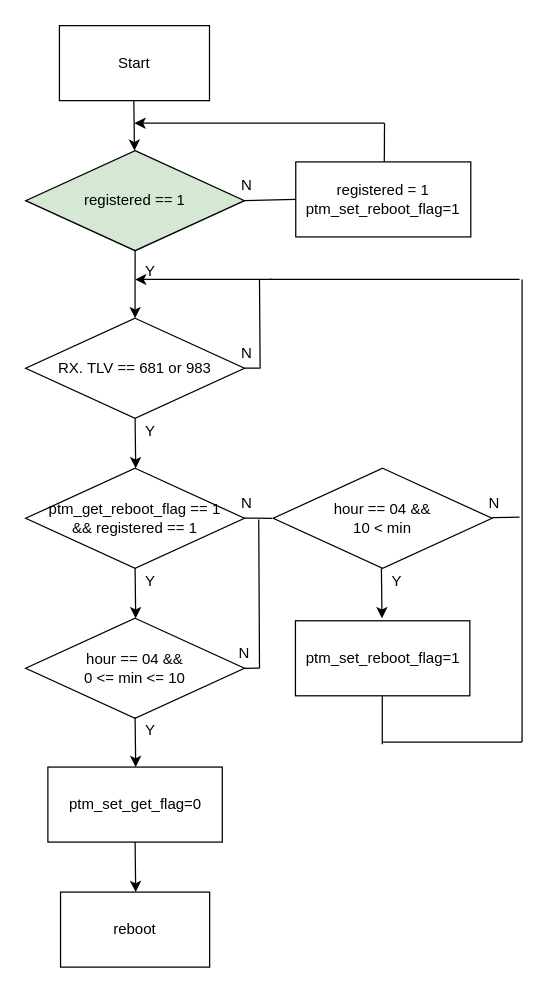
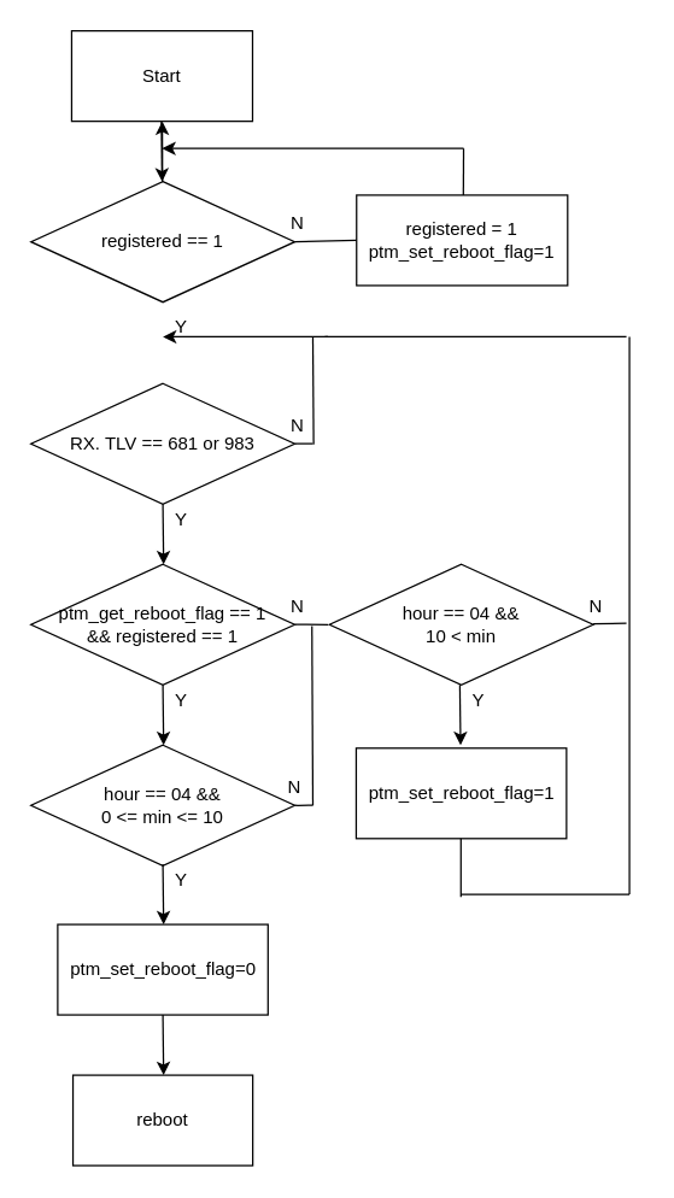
  <mxCell id="0" />
  <mxCell id="1" parent="0" />
  <mxCell id="2" value="Start" style="rounded=0;whiteSpace=wrap;html=1;" parent="1" vertex="1"><mxGeometry x="47" y="20" width="120" height="60" as="geometry" /></mxCell>
  <mxCell id="3" value="RX. TLV == 681 or 983" style="rhombus;whiteSpace=wrap;html=1;" parent="1" vertex="1"><mxGeometry x="20" y="254" width="175" height="80" as="geometry" /></mxCell>
  <mxCell id="4" value="" style="endArrow=none;html=1;rounded=0;" parent="1" edge="1"><mxGeometry width="50" height="50" relative="1" as="geometry"><mxPoint x="207.5" y="294.5" as="sourcePoint" /><mxPoint x="207" y="223" as="targetPoint" /></mxGeometry></mxCell>
  <mxCell id="5" value="" style="endArrow=classic;html=1;rounded=0;" parent="1" edge="1"><mxGeometry width="50" height="50" relative="1" as="geometry"><mxPoint x="217" y="223" as="sourcePoint" /><mxPoint x="107.5" y="223" as="targetPoint" /></mxGeometry></mxCell>
  <mxCell id="6" value="N" style="text;html=1;strokeColor=none;fillColor=none;align=center;verticalAlign=middle;whiteSpace=wrap;rounded=0;" parent="1" vertex="1"><mxGeometry x="167" y="267" width="60" height="30" as="geometry" /></mxCell>
  <mxCell id="7" value="Y" style="text;html=1;strokeColor=none;fillColor=none;align=center;verticalAlign=middle;whiteSpace=wrap;rounded=0;" parent="1" vertex="1"><mxGeometry x="90" y="330" width="60" height="30" as="geometry" /></mxCell>
  <mxCell id="8" value="ptm_get_reboot_flag == 1&lt;br&gt;&amp;amp;&amp;amp; registered == 1" style="rhombus;whiteSpace=wrap;html=1;" parent="1" vertex="1"><mxGeometry x="20" y="374" width="175" height="80" as="geometry" /></mxCell>
  <mxCell id="9" value="" style="endArrow=classic;html=1;rounded=0;" parent="1" edge="1"><mxGeometry width="50" height="50" relative="1" as="geometry"><mxPoint x="106.5" y="80" as="sourcePoint" /><mxPoint x="107" y="120" as="targetPoint" /></mxGeometry></mxCell>
  <mxCell id="10" value="registered = 1&lt;br&gt;ptm_set_reboot_flag=1" style="rounded=0;whiteSpace=wrap;html=1;" parent="1" vertex="1"><mxGeometry x="236" y="129" width="140" height="60" as="geometry" /></mxCell>
- <mxCell id="11" value="" style="endArrow=classic;html=1;rounded=0;exitX=0.5;exitY=1;exitDx=0;exitDy=0;entryX=0.5;entryY=0;entryDx=0;entryDy=0;" parent="1" source="37" target="3" edge="1"><mxGeometry width="50" height="50" relative="1" as="geometry"><mxPoint x="107.5" y="269" as="sourcePoint" /><mxPoint x="108" y="270" as="targetPoint" /></mxGeometry></mxCell>
+ <mxCell id="11" value="" style="endArrow=classic;html=1;rounded=0;exitX=0.5;exitY=1;exitDx=0;exitDy=0;" parent="1" source="37" target="2" edge="1"><mxGeometry width="50" height="50" relative="1" as="geometry"><mxPoint x="107.5" y="269" as="sourcePoint" /><mxPoint x="108" y="270" as="targetPoint" /></mxGeometry></mxCell>
  <mxCell id="12" value="" style="endArrow=classic;html=1;rounded=0;" parent="1" edge="1"><mxGeometry width="50" height="50" relative="1" as="geometry"><mxPoint x="107.5" y="334" as="sourcePoint" /><mxPoint x="108" y="374" as="targetPoint" /></mxGeometry></mxCell>
  <mxCell id="13" value="Y" style="text;html=1;strokeColor=none;fillColor=none;align=center;verticalAlign=middle;whiteSpace=wrap;rounded=0;" parent="1" vertex="1"><mxGeometry x="90" y="450" width="60" height="30" as="geometry" /></mxCell>
  <mxCell id="14" value="hour == 04 &amp;amp;&amp;amp;&lt;br&gt;0 &amp;lt;= min &amp;lt;= 10" style="rhombus;whiteSpace=wrap;html=1;" parent="1" vertex="1"><mxGeometry x="20" y="494" width="175" height="80" as="geometry" /></mxCell>
  <mxCell id="15" value="" style="endArrow=classic;html=1;rounded=0;" parent="1" edge="1"><mxGeometry width="50" height="50" relative="1" as="geometry"><mxPoint x="107.5" y="454" as="sourcePoint" /><mxPoint x="108" y="494" as="targetPoint" /></mxGeometry></mxCell>
- <mxCell id="16" value="ptm_set_get_flag=0" style="rounded=0;whiteSpace=wrap;html=1;" parent="1" vertex="1"><mxGeometry x="37.75" y="613" width="139.5" height="60" as="geometry" /></mxCell>
+ <mxCell id="16" value="ptm_set_reboot_flag=0" style="rounded=0;whiteSpace=wrap;html=1;" parent="1" vertex="1"><mxGeometry x="37.75" y="613" width="139.5" height="60" as="geometry" /></mxCell>
  <mxCell id="17" value="Y" style="text;html=1;strokeColor=none;fillColor=none;align=center;verticalAlign=middle;whiteSpace=wrap;rounded=0;" parent="1" vertex="1"><mxGeometry x="90" y="569" width="60" height="30" as="geometry" /></mxCell>
  <mxCell id="18" value="" style="endArrow=classic;html=1;rounded=0;" parent="1" edge="1"><mxGeometry width="50" height="50" relative="1" as="geometry"><mxPoint x="107.5" y="573" as="sourcePoint" /><mxPoint x="108" y="613" as="targetPoint" /></mxGeometry></mxCell>
  <mxCell id="19" value="reboot" style="rounded=0;whiteSpace=wrap;html=1;" parent="1" vertex="1"><mxGeometry x="47.88" y="713" width="119.25" height="60" as="geometry" /></mxCell>
  <mxCell id="20" value="" style="endArrow=classic;html=1;rounded=0;" parent="1" edge="1"><mxGeometry width="50" height="50" relative="1" as="geometry"><mxPoint x="107.5" y="673" as="sourcePoint" /><mxPoint x="108" y="713" as="targetPoint" /></mxGeometry></mxCell>
  <mxCell id="21" value="N" style="text;html=1;strokeColor=none;fillColor=none;align=center;verticalAlign=middle;whiteSpace=wrap;rounded=0;" parent="1" vertex="1"><mxGeometry x="167" y="387" width="60" height="30" as="geometry" /></mxCell>
  <mxCell id="22" value="hour == 04 &amp;amp;&amp;amp;&lt;br&gt;10 &amp;lt; min" style="rhombus;whiteSpace=wrap;html=1;" parent="1" vertex="1"><mxGeometry x="218" y="374" width="175" height="80" as="geometry" /></mxCell>
  <mxCell id="23" value="" style="endArrow=none;html=1;rounded=0;" parent="1" edge="1"><mxGeometry width="50" height="50" relative="1" as="geometry"><mxPoint x="393" y="413.58" as="sourcePoint" /><mxPoint x="415" y="413" as="targetPoint" /></mxGeometry></mxCell>
  <mxCell id="24" value="N" style="text;html=1;strokeColor=none;fillColor=none;align=center;verticalAlign=middle;whiteSpace=wrap;rounded=0;" parent="1" vertex="1"><mxGeometry x="365" y="387" width="60" height="30" as="geometry" /></mxCell>
  <mxCell id="25" value="" style="endArrow=none;html=1;rounded=0;" parent="1" edge="1"><mxGeometry width="50" height="50" relative="1" as="geometry"><mxPoint x="415" y="223" as="sourcePoint" /><mxPoint x="215" y="223" as="targetPoint" /></mxGeometry></mxCell>
  <mxCell id="26" value="ptm_set_reboot_flag=1" style="rounded=0;whiteSpace=wrap;html=1;" parent="1" vertex="1"><mxGeometry x="235.75" y="496" width="139.5" height="60" as="geometry" /></mxCell>
  <mxCell id="27" value="Y" style="text;html=1;strokeColor=none;fillColor=none;align=center;verticalAlign=middle;whiteSpace=wrap;rounded=0;" parent="1" vertex="1"><mxGeometry x="287" y="450" width="60" height="30" as="geometry" /></mxCell>
  <mxCell id="28" value="" style="endArrow=classic;html=1;rounded=0;" parent="1" edge="1"><mxGeometry width="50" height="50" relative="1" as="geometry"><mxPoint x="304.5" y="454" as="sourcePoint" /><mxPoint x="305" y="494" as="targetPoint" /></mxGeometry></mxCell>
  <mxCell id="29" value="" style="endArrow=none;html=1;rounded=0;" parent="1" edge="1"><mxGeometry width="50" height="50" relative="1" as="geometry"><mxPoint x="305.21" y="556" as="sourcePoint" /><mxPoint x="305.21" y="594.71" as="targetPoint" /></mxGeometry></mxCell>
  <mxCell id="30" value="" style="endArrow=none;html=1;rounded=0;" parent="1" edge="1"><mxGeometry width="50" height="50" relative="1" as="geometry"><mxPoint x="417" y="593" as="sourcePoint" /><mxPoint x="417" y="223" as="targetPoint" /></mxGeometry></mxCell>
  <mxCell id="31" value="" style="endArrow=none;html=1;rounded=0;" parent="1" edge="1"><mxGeometry width="50" height="50" relative="1" as="geometry"><mxPoint x="305.21" y="593" as="sourcePoint" /><mxPoint x="417" y="593" as="targetPoint" /></mxGeometry></mxCell>
  <mxCell id="32" value="" style="endArrow=none;html=1;rounded=0;" parent="1" edge="1"><mxGeometry width="50" height="50" relative="1" as="geometry"><mxPoint x="195" y="413.9" as="sourcePoint" /><mxPoint x="217" y="414" as="targetPoint" /></mxGeometry></mxCell>
  <mxCell id="33" value="N" style="text;html=1;strokeColor=none;fillColor=none;align=center;verticalAlign=middle;whiteSpace=wrap;rounded=0;" parent="1" vertex="1"><mxGeometry x="165.13" y="507" width="60" height="30" as="geometry" /></mxCell>
  <mxCell id="34" value="" style="endArrow=none;html=1;rounded=0;exitX=0.64;exitY=1.033;exitDx=0;exitDy=0;exitPerimeter=0;" parent="1" edge="1"><mxGeometry width="50" height="50" relative="1" as="geometry"><mxPoint x="206.4" y="414.99" as="sourcePoint" /><mxPoint x="207" y="534" as="targetPoint" /></mxGeometry></mxCell>
  <mxCell id="35" value="" style="endArrow=none;html=1;rounded=0;" parent="1" edge="1"><mxGeometry width="50" height="50" relative="1" as="geometry"><mxPoint x="195" y="293.94" as="sourcePoint" /><mxPoint x="207" y="294" as="targetPoint" /></mxGeometry></mxCell>
  <mxCell id="36" value="" style="endArrow=none;html=1;rounded=0;" parent="1" edge="1"><mxGeometry width="50" height="50" relative="1" as="geometry"><mxPoint x="195" y="533.86" as="sourcePoint" /><mxPoint x="207" y="533.92" as="targetPoint" /><Array as="points"><mxPoint x="197" y="534" /></Array></mxGeometry></mxCell>
- <mxCell id="37" value="registered == 1" style="rhombus;whiteSpace=wrap;html=1;fillColor=#d5e8d4;" parent="1" vertex="1"><mxGeometry x="20.01" y="120" width="175" height="80" as="geometry" /></mxCell>
+ <mxCell id="37" value="registered == 1" style="rhombus;whiteSpace=wrap;html=1;" parent="1" vertex="1"><mxGeometry x="20.01" y="120" width="175" height="80" as="geometry" /></mxCell>
  <mxCell id="38" value="N" style="text;html=1;strokeColor=none;fillColor=none;align=center;verticalAlign=middle;whiteSpace=wrap;rounded=0;" parent="1" vertex="1"><mxGeometry x="167" y="133" width="60" height="30" as="geometry" /></mxCell>
  <mxCell id="39" value="Y" style="text;html=1;strokeColor=none;fillColor=none;align=center;verticalAlign=middle;whiteSpace=wrap;rounded=0;" parent="1" vertex="1"><mxGeometry x="90" y="202" width="60" height="30" as="geometry" /></mxCell>
  <mxCell id="40" value="" style="endArrow=none;html=1;rounded=0;entryX=0;entryY=0.5;entryDx=0;entryDy=0;" parent="1" target="10" edge="1"><mxGeometry width="50" height="50" relative="1" as="geometry"><mxPoint x="195" y="159.94" as="sourcePoint" /><mxPoint x="207" y="160" as="targetPoint" /></mxGeometry></mxCell>
  <mxCell id="41" value="" style="endArrow=none;html=1;rounded=0;" parent="1" edge="1"><mxGeometry width="50" height="50" relative="1" as="geometry"><mxPoint x="306.83" y="129" as="sourcePoint" /><mxPoint x="307" y="98" as="targetPoint" /></mxGeometry></mxCell>
  <mxCell id="42" value="" style="endArrow=classic;html=1;rounded=0;" parent="1" edge="1"><mxGeometry width="50" height="50" relative="1" as="geometry"><mxPoint x="307" y="98" as="sourcePoint" /><mxPoint x="107" y="98" as="targetPoint" /></mxGeometry></mxCell>
